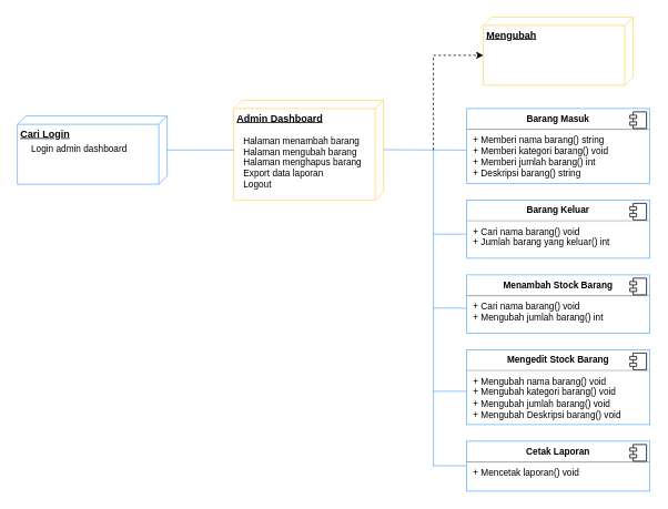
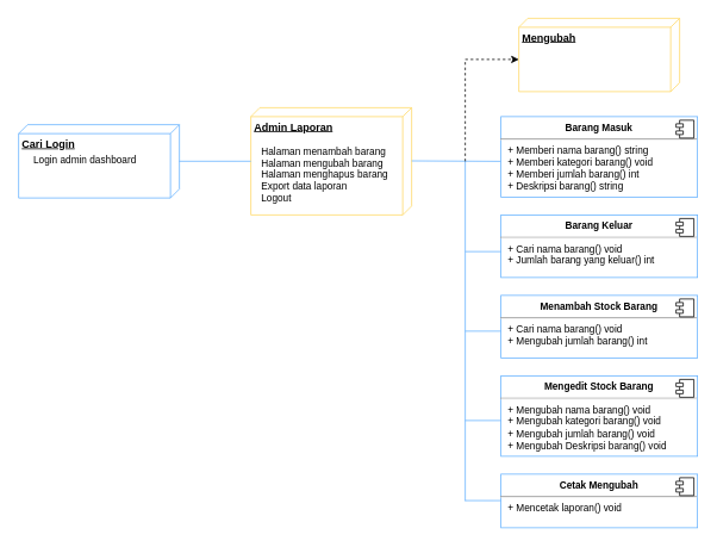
  <mxCell id="0" />
  <mxCell id="1" parent="0" />
  <mxCell id="2" value="&lt;b&gt;Cari Login&lt;/b&gt;" style="verticalAlign=top;align=left;spacingTop=8;spacingLeft=2;spacingRight=12;shape=cube;size=10;direction=south;fontStyle=4;html=1;strokeColor=#66B2FF;" vertex="1" parent="1"><mxGeometry x="20" y="139" width="180" height="82" as="geometry" /></mxCell>
- <mxCell id="3" value="&lt;b&gt;Admin Dashboard&lt;/b&gt;" style="verticalAlign=top;align=left;spacingTop=8;spacingLeft=2;spacingRight=12;shape=cube;size=10;direction=south;fontStyle=4;html=1;strokeColor=#FFD966;" vertex="1" parent="1"><mxGeometry x="280" y="120" width="180" height="120" as="geometry" /></mxCell>
+ <mxCell id="3" value="&lt;b&gt;Admin Laporan&lt;/b&gt;" style="verticalAlign=top;align=left;spacingTop=8;spacingLeft=2;spacingRight=12;shape=cube;size=10;direction=south;fontStyle=4;html=1;strokeColor=#FFD966;" vertex="1" parent="1"><mxGeometry x="280" y="120" width="180" height="120" as="geometry" /></mxCell>
  <mxCell id="4" value="Halaman menambah barang&lt;br style=&quot;font-size: 11px&quot;&gt;Halaman mengubah barang&lt;br style=&quot;font-size: 11px&quot;&gt;Halaman menghapus barang&lt;br style=&quot;font-size: 11px&quot;&gt;Export data laporan&lt;br style=&quot;font-size: 11px&quot;&gt;Logout" style="text;html=1;strokeColor=none;fillColor=none;align=left;verticalAlign=middle;whiteSpace=wrap;rounded=0;fontSize=11;" vertex="1" parent="1"><mxGeometry x="290" y="160" width="150" height="70" as="geometry" /></mxCell>
  <mxCell id="5" value="&lt;p style=&quot;margin: 6px 0px 0px ; text-align: center ; font-size: 11px&quot;&gt;&lt;b style=&quot;font-size: 11px&quot;&gt;&lt;font style=&quot;font-size: 11px&quot;&gt;Barang Masuk&lt;/font&gt;&lt;/b&gt;&lt;/p&gt;&lt;hr style=&quot;font-size: 11px&quot;&gt;&lt;p style=&quot;margin: 0px 0px 0px 8px ; font-size: 11px&quot;&gt;+ Memberi nama barang() string&lt;/p&gt;&lt;p style=&quot;margin: 0px 0px 0px 8px ; font-size: 11px&quot;&gt;+ Memberi kategori barang() void&lt;br style=&quot;font-size: 11px&quot;&gt;+ Memberi jumlah barang() int&lt;/p&gt;&lt;p style=&quot;margin: 0px 0px 0px 8px ; font-size: 11px&quot;&gt;+ Deskripsi barang() string&lt;/p&gt;" style="align=left;overflow=fill;html=1;dropTarget=0;fontSize=11;strokeColor=#66B2FF;" vertex="1" parent="1"><mxGeometry x="560" y="130" width="220" height="90" as="geometry" /></mxCell>
  <mxCell id="6" value="" style="shape=component;jettyWidth=8;jettyHeight=4;fontSize=11;align=left;" vertex="1" parent="5"><mxGeometry x="1" width="20" height="20" relative="1" as="geometry"><mxPoint x="-24" y="4" as="offset" /></mxGeometry></mxCell>
  <mxCell id="7" value="&lt;p style=&quot;margin: 6px 0px 0px ; text-align: center ; font-size: 11px&quot;&gt;&lt;b style=&quot;font-size: 11px&quot;&gt;&lt;font style=&quot;font-size: 11px&quot;&gt;Barang Keluar&lt;/font&gt;&lt;/b&gt;&lt;/p&gt;&lt;hr style=&quot;font-size: 11px&quot;&gt;&lt;p style=&quot;margin: 0px 0px 0px 8px ; font-size: 11px&quot;&gt;+ Cari nama barang() void&lt;br style=&quot;font-size: 11px&quot;&gt;+ Jumlah barang yang keluar() int&lt;/p&gt;" style="align=left;overflow=fill;html=1;dropTarget=0;fontSize=11;strokeColor=#66B2FF;" vertex="1" parent="1"><mxGeometry x="560" y="240" width="220" height="70" as="geometry" /></mxCell>
  <mxCell id="8" value="" style="shape=component;jettyWidth=8;jettyHeight=4;fontSize=11;align=left;" vertex="1" parent="7"><mxGeometry x="1" width="20" height="20" relative="1" as="geometry"><mxPoint x="-24" y="4" as="offset" /></mxGeometry></mxCell>
  <mxCell id="9" value="&lt;p style=&quot;margin: 6px 0px 0px ; text-align: center ; font-size: 11px&quot;&gt;&lt;b style=&quot;font-size: 11px&quot;&gt;&lt;font style=&quot;font-size: 11px&quot;&gt;Menambah Stock Barang&lt;/font&gt;&lt;/b&gt;&lt;/p&gt;&lt;hr style=&quot;font-size: 11px&quot;&gt;&lt;p style=&quot;margin: 0px 0px 0px 8px ; font-size: 11px&quot;&gt;+ Cari nama barang() void&lt;br style=&quot;font-size: 11px&quot;&gt;+ Mengubah jumlah barang() int&lt;/p&gt;" style="align=left;overflow=fill;html=1;dropTarget=0;fontSize=11;strokeColor=#66B2FF;" vertex="1" parent="1"><mxGeometry x="560" y="330" width="220" height="70" as="geometry" /></mxCell>
  <mxCell id="10" value="" style="shape=component;jettyWidth=8;jettyHeight=4;fontSize=11;align=left;" vertex="1" parent="9"><mxGeometry x="1" width="20" height="20" relative="1" as="geometry"><mxPoint x="-24" y="4" as="offset" /></mxGeometry></mxCell>
  <mxCell id="11" value="&lt;p style=&quot;margin: 6px 0px 0px ; text-align: center ; font-size: 11px&quot;&gt;&lt;b style=&quot;font-size: 11px&quot;&gt;&lt;font style=&quot;font-size: 11px&quot;&gt;Mengedit Stock Barang&lt;/font&gt;&lt;/b&gt;&lt;/p&gt;&lt;hr style=&quot;font-size: 11px&quot;&gt;&lt;p style=&quot;margin: 0px 0px 0px 8px ; font-size: 11px&quot;&gt;+ Mengubah nama barang() void&lt;/p&gt;&lt;p style=&quot;margin: 0px 0px 0px 8px ; font-size: 11px&quot;&gt;+ Mengubah kategori barang() void&lt;br style=&quot;font-size: 11px&quot;&gt;+ Mengubah jumlah barang() void&lt;/p&gt;&lt;p style=&quot;margin: 0px 0px 0px 8px ; font-size: 11px&quot;&gt;+ Mengubah Deskripsi barang() void&lt;/p&gt;" style="align=left;overflow=fill;html=1;dropTarget=0;fontSize=11;strokeColor=#66B2FF;" vertex="1" parent="1"><mxGeometry x="560" y="420" width="220" height="90" as="geometry" /></mxCell>
  <mxCell id="12" value="" style="shape=component;jettyWidth=8;jettyHeight=4;fontSize=11;align=left;" vertex="1" parent="11"><mxGeometry x="1" width="20" height="20" relative="1" as="geometry"><mxPoint x="-24" y="4" as="offset" /></mxGeometry></mxCell>
- <mxCell id="13" value="&lt;p style=&quot;margin: 6px 0px 0px ; text-align: center ; font-size: 11px&quot;&gt;&lt;b style=&quot;font-size: 11px&quot;&gt;&lt;font style=&quot;font-size: 11px&quot;&gt;Cetak Laporan&lt;/font&gt;&lt;/b&gt;&lt;/p&gt;&lt;hr style=&quot;font-size: 11px&quot;&gt;&lt;p style=&quot;margin: 0px 0px 0px 8px ; font-size: 11px&quot;&gt;+ Mencetak laporan() void&lt;br&gt;&lt;/p&gt;" style="align=left;overflow=fill;html=1;dropTarget=0;fontSize=11;strokeColor=#66B2FF;" vertex="1" parent="1"><mxGeometry x="560" y="530" width="220" height="60" as="geometry" /></mxCell>
+ <mxCell id="13" value="&lt;p style=&quot;margin: 6px 0px 0px ; text-align: center ; font-size: 11px&quot;&gt;&lt;b style=&quot;font-size: 11px&quot;&gt;&lt;font style=&quot;font-size: 11px&quot;&gt;Cetak Mengubah&lt;/font&gt;&lt;/b&gt;&lt;/p&gt;&lt;hr style=&quot;font-size: 11px&quot;&gt;&lt;p style=&quot;margin: 0px 0px 0px 8px ; font-size: 11px&quot;&gt;+ Mencetak laporan() void&lt;br&gt;&lt;/p&gt;" style="align=left;overflow=fill;html=1;dropTarget=0;fontSize=11;strokeColor=#66B2FF;" vertex="1" parent="1"><mxGeometry x="560" y="530" width="220" height="60" as="geometry" /></mxCell>
  <mxCell id="14" value="" style="shape=component;jettyWidth=8;jettyHeight=4;fontSize=11;align=left;" vertex="1" parent="13"><mxGeometry x="1" width="20" height="20" relative="1" as="geometry"><mxPoint x="-24" y="4" as="offset" /></mxGeometry></mxCell>
  <mxCell id="15" value="Login admin dashboard" style="text;html=1;strokeColor=none;fillColor=none;align=left;verticalAlign=middle;whiteSpace=wrap;rounded=0;fontSize=11;" vertex="1" parent="1"><mxGeometry x="35" y="169" width="150" height="20" as="geometry" /></mxCell>
  <mxCell id="16" value="&lt;b&gt;Mengubah&lt;/b&gt;" style="verticalAlign=top;align=left;spacingTop=8;spacingLeft=2;spacingRight=12;shape=cube;size=10;direction=south;fontStyle=4;html=1;labelBorderColor=none;fillColor=default;strokeColor=#FFD966;" vertex="1" parent="1"><mxGeometry x="580" y="20" width="180" height="82" as="geometry" /></mxCell>
  <mxCell id="17" value="" style="endArrow=none;html=1;rounded=0;fontSize=11;exitX=0.499;exitY=0.002;exitDx=0;exitDy=0;exitPerimeter=0;strokeColor=#66B2FF;" edge="1" parent="1" source="2"><mxGeometry width="50" height="50" relative="1" as="geometry"><mxPoint x="240" y="179.9" as="sourcePoint" /><mxPoint x="280" y="179.9" as="targetPoint" /></mxGeometry></mxCell>
  <mxCell id="18" value="" style="endArrow=none;html=1;rounded=0;fontSize=11;exitX=0.496;exitY=0;exitDx=0;exitDy=0;exitPerimeter=0;entryX=-0.001;entryY=0.556;entryDx=0;entryDy=0;entryPerimeter=0;strokeColor=#66B2FF;" edge="1" parent="1" source="3" target="5"><mxGeometry width="50" height="50" relative="1" as="geometry"><mxPoint x="460" y="179.518" as="sourcePoint" /><mxPoint x="520" y="180" as="targetPoint" /></mxGeometry></mxCell>
  <mxCell id="19" value="" style="endArrow=none;html=1;rounded=0;fontSize=11;strokeColor=#66B2FF;" edge="1" parent="1"><mxGeometry width="50" height="50" relative="1" as="geometry"><mxPoint x="520" y="560" as="sourcePoint" /><mxPoint x="520" y="180" as="targetPoint" /></mxGeometry></mxCell>
  <mxCell id="20" value="" style="endArrow=none;html=1;rounded=0;fontSize=11;entryX=0.001;entryY=0.586;entryDx=0;entryDy=0;entryPerimeter=0;strokeColor=#66B2FF;" edge="1" parent="1" target="7"><mxGeometry width="50" height="50" relative="1" as="geometry"><mxPoint x="520" y="281" as="sourcePoint" /><mxPoint x="559.78" y="280.52" as="targetPoint" /></mxGeometry></mxCell>
  <mxCell id="21" value="" style="endArrow=none;html=1;rounded=0;fontSize=11;entryX=0.001;entryY=0.586;entryDx=0;entryDy=0;entryPerimeter=0;strokeColor=#66B2FF;" edge="1" parent="1"><mxGeometry width="50" height="50" relative="1" as="geometry"><mxPoint x="519.78" y="370" as="sourcePoint" /><mxPoint x="560" y="370.02" as="targetPoint" /></mxGeometry></mxCell>
  <mxCell id="22" value="" style="endArrow=none;html=1;rounded=0;fontSize=11;entryX=0.001;entryY=0.586;entryDx=0;entryDy=0;entryPerimeter=0;strokeColor=#66B2FF;" edge="1" parent="1"><mxGeometry width="50" height="50" relative="1" as="geometry"><mxPoint x="519.78" y="470" as="sourcePoint" /><mxPoint x="560" y="470.02" as="targetPoint" /></mxGeometry></mxCell>
  <mxCell id="23" value="" style="endArrow=none;html=1;rounded=0;fontSize=11;entryX=0.001;entryY=0.586;entryDx=0;entryDy=0;entryPerimeter=0;strokeColor=#66B2FF;" edge="1" parent="1"><mxGeometry width="50" height="50" relative="1" as="geometry"><mxPoint x="519.78" y="559.58" as="sourcePoint" /><mxPoint x="560" y="559.6" as="targetPoint" /></mxGeometry></mxCell>
  <mxCell id="24" value="" style="dashed=1;endArrow=classic;html=1;rounded=0;fontSize=11;entryX=0;entryY=0;entryDx=46;entryDy=180;entryPerimeter=0;" edge="1" parent="1" target="16"><mxGeometry width="50" height="50" relative="1" as="geometry"><mxPoint x="520" y="180" as="sourcePoint" /><mxPoint x="420" y="60" as="targetPoint" /><Array as="points"><mxPoint x="520" y="66" /></Array></mxGeometry></mxCell>
